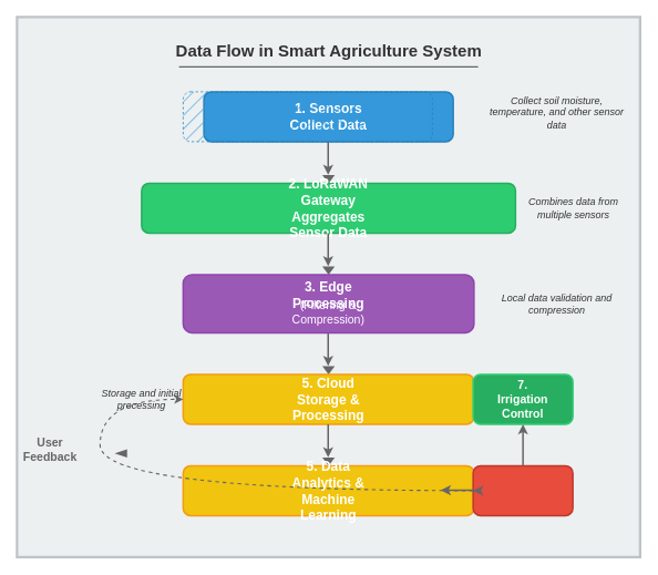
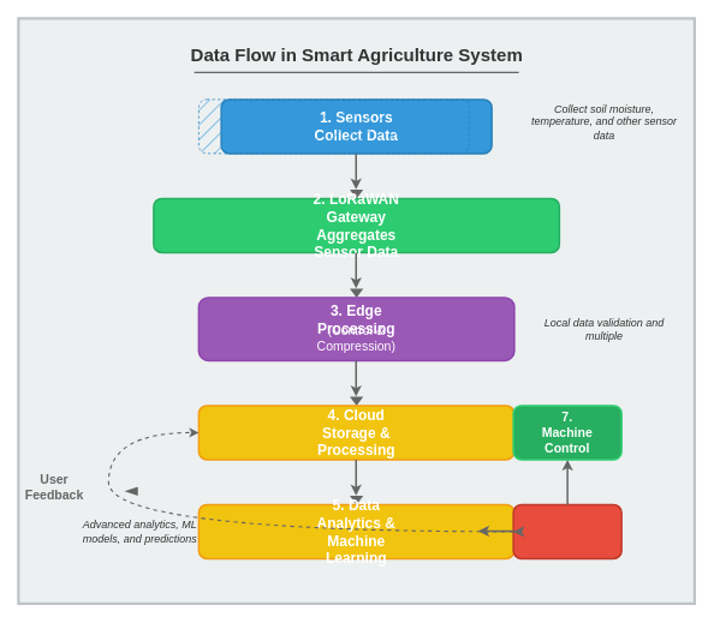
  <mxCell id="0" />
  <mxCell id="1" parent="0" />
  <mxCell id="2" value="" style="rounded=0;whiteSpace=wrap;html=1;fillColor=#ecf0f1;strokeColor=#bdc3c7;strokeWidth=3;" vertex="1" parent="1"><mxGeometry x="20" y="20" width="750" height="650" as="geometry" /></mxCell>
  <mxCell id="3" value="&lt;font style=&quot;font-size: 20px;&quot; color=&quot;#333333&quot;&gt;&lt;b&gt;Data Flow in Smart Agriculture System&lt;/b&gt;&lt;/font&gt;" style="text;html=1;align=center;verticalAlign=middle;resizable=0;points=[];autosize=1;strokeColor=none;fillColor=none;" vertex="1" parent="1"><mxGeometry x="215" y="40" width="360" height="40" as="geometry" /></mxCell>
  <mxCell id="4" value="" style="endArrow=none;html=1;rounded=0;strokeWidth=1.5;fontColor=#666666;strokeColor=#666666;" edge="1" parent="1"><mxGeometry width="50" height="50" relative="1" as="geometry"><mxPoint x="215" y="80" as="sourcePoint" /><mxPoint x="575" y="80" as="targetPoint" /></mxGeometry></mxCell>
  <mxCell id="5" value="" style="rounded=1;whiteSpace=wrap;html=1;fillColor=#3498db;strokeColor=#2980b9;strokeWidth=2;" vertex="1" parent="1"><mxGeometry x="245" y="110" width="300" height="60" as="geometry" /></mxCell>
  <mxCell id="6" value="&lt;font style=&quot;font-size: 16px;&quot; color=&quot;#ffffff&quot;&gt;&lt;b&gt;1. Sensors Collect Data&lt;/b&gt;&lt;/font&gt;" style="text;html=1;strokeColor=none;fillColor=none;align=center;verticalAlign=middle;whiteSpace=wrap;rounded=0;" vertex="1" parent="1"><mxGeometry x="345" y="125" width="100" height="30" as="geometry" /></mxCell>
  <mxCell id="7" value="" style="endArrow=classic;html=1;rounded=0;strokeWidth=2;fontColor=#666666;strokeColor=#666666;" edge="1" parent="1"><mxGeometry width="50" height="50" relative="1" as="geometry"><mxPoint x="394.5" y="170" as="sourcePoint" /><mxPoint x="394.5" y="210" as="targetPoint" /></mxGeometry></mxCell>
  <mxCell id="8" value="" style="shape=triangle;direction=south;fillColor=#666666;strokeColor=none;" vertex="1" parent="1"><mxGeometry x="387.5" y="210" width="15" height="10" as="geometry" /></mxCell>
  <mxCell id="9" value="" style="rounded=1;whiteSpace=wrap;html=1;fillColor=#2ecc71;strokeColor=#27ae60;strokeWidth=2;" vertex="1" parent="1"><mxGeometry x="170" y="220" width="450" height="60" as="geometry" /></mxCell>
  <mxCell id="10" value="&lt;font style=&quot;font-size: 16px;&quot; color=&quot;#ffffff&quot;&gt;&lt;b&gt;2. LoRaWAN Gateway Aggregates Sensor Data&lt;/b&gt;&lt;/font&gt;" style="text;html=1;strokeColor=none;fillColor=none;align=center;verticalAlign=middle;whiteSpace=wrap;rounded=0;" vertex="1" parent="1"><mxGeometry x="335" y="235" width="120" height="30" as="geometry" /></mxCell>
  <mxCell id="11" value="" style="endArrow=classic;html=1;rounded=0;strokeWidth=2;fontColor=#666666;strokeColor=#666666;" edge="1" parent="1"><mxGeometry width="50" height="50" relative="1" as="geometry"><mxPoint x="394.5" y="280" as="sourcePoint" /><mxPoint x="394.5" y="320" as="targetPoint" /></mxGeometry></mxCell>
  <mxCell id="12" value="" style="shape=triangle;direction=south;fillColor=#666666;strokeColor=none;" vertex="1" parent="1"><mxGeometry x="387.5" y="320" width="15" height="10" as="geometry" /></mxCell>
  <mxCell id="13" value="" style="rounded=1;whiteSpace=wrap;html=1;fillColor=#9b59b6;strokeColor=#8e44ad;strokeWidth=2;" vertex="1" parent="1"><mxGeometry x="220" y="330" width="350" height="70" as="geometry" /></mxCell>
  <mxCell id="14" value="&lt;font style=&quot;font-size: 16px;&quot; color=&quot;#ffffff&quot;&gt;&lt;b&gt;3. Edge Processing&lt;/b&gt;&lt;/font&gt;" style="text;html=1;strokeColor=none;fillColor=none;align=center;verticalAlign=middle;whiteSpace=wrap;rounded=0;" vertex="1" parent="1"><mxGeometry x="345" y="340" width="100" height="30" as="geometry" /></mxCell>
- <mxCell id="15" value="&lt;font style=&quot;font-size: 14px;&quot; color=&quot;#ffffff&quot;&gt;(Filtering &amp;amp; Compression)&lt;/font&gt;" style="text;html=1;strokeColor=none;fillColor=none;align=center;verticalAlign=middle;whiteSpace=wrap;rounded=0;" vertex="1" parent="1"><mxGeometry x="345" y="360" width="100" height="30" as="geometry" /></mxCell>
+ <mxCell id="15" value="&lt;font style=&quot;font-size: 14px;&quot; color=&quot;#ffffff&quot;&gt;(Control &amp;amp; Compression)&lt;/font&gt;" style="text;html=1;strokeColor=none;fillColor=none;align=center;verticalAlign=middle;whiteSpace=wrap;rounded=0;" vertex="1" parent="1"><mxGeometry x="345" y="360" width="100" height="30" as="geometry" /></mxCell>
  <mxCell id="16" value="" style="endArrow=classic;html=1;rounded=0;strokeWidth=2;fontColor=#666666;strokeColor=#666666;" edge="1" parent="1"><mxGeometry width="50" height="50" relative="1" as="geometry"><mxPoint x="394.5" y="400" as="sourcePoint" /><mxPoint x="394.5" y="440" as="targetPoint" /></mxGeometry></mxCell>
  <mxCell id="17" value="" style="shape=triangle;direction=south;fillColor=#666666;strokeColor=none;" vertex="1" parent="1"><mxGeometry x="387.5" y="440" width="15" height="10" as="geometry" /></mxCell>
  <mxCell id="18" value="" style="rounded=1;whiteSpace=wrap;html=1;fillColor=#f1c40f;strokeColor=#f39c12;strokeWidth=2;" vertex="1" parent="1"><mxGeometry x="220" y="450" width="350" height="60" as="geometry" /></mxCell>
- <mxCell id="19" value="&lt;font style=&quot;font-size: 16px;&quot; color=&quot;#ffffff&quot;&gt;&lt;b&gt;5. Cloud Storage &amp;amp; Processing&lt;/b&gt;&lt;/font&gt;" style="text;html=1;strokeColor=none;fillColor=none;align=center;verticalAlign=middle;whiteSpace=wrap;rounded=0;" vertex="1" parent="1"><mxGeometry x="345" y="465" width="100" height="30" as="geometry" /></mxCell>
+ <mxCell id="19" value="&lt;font style=&quot;font-size: 16px;&quot; color=&quot;#ffffff&quot;&gt;&lt;b&gt;4. Cloud Storage &amp;amp; Processing&lt;/b&gt;&lt;/font&gt;" style="text;html=1;strokeColor=none;fillColor=none;align=center;verticalAlign=middle;whiteSpace=wrap;rounded=0;" vertex="1" parent="1"><mxGeometry x="345" y="465" width="100" height="30" as="geometry" /></mxCell>
  <mxCell id="20" value="" style="endArrow=classic;html=1;rounded=0;strokeWidth=2;fontColor=#666666;strokeColor=#666666;" edge="1" parent="1"><mxGeometry width="50" height="50" relative="1" as="geometry"><mxPoint x="394.5" y="510" as="sourcePoint" /><mxPoint x="394.5" y="550" as="targetPoint" /></mxGeometry></mxCell>
  <mxCell id="21" value="" style="shape=triangle;direction=south;fillColor=#666666;strokeColor=none;" vertex="1" parent="1"><mxGeometry x="387.5" y="550" width="15" height="10" as="geometry" /></mxCell>
  <mxCell id="22" value="" style="rounded=1;whiteSpace=wrap;html=1;fillColor=#f1c40f;strokeColor=#f39c12;strokeWidth=2;" vertex="1" parent="1"><mxGeometry x="220" y="560" width="350" height="60" as="geometry" /></mxCell>
  <mxCell id="23" value="&lt;font style=&quot;font-size: 16px;&quot; color=&quot;#ffffff&quot;&gt;&lt;b&gt;5. Data Analytics &amp;amp; Machine Learning&lt;/b&gt;&lt;/font&gt;" style="text;html=1;strokeColor=none;fillColor=none;align=center;verticalAlign=middle;whiteSpace=wrap;rounded=0;" vertex="1" parent="1"><mxGeometry x="345" y="575" width="100" height="30" as="geometry" /></mxCell>
  <mxCell id="24" value="" style="rounded=1;whiteSpace=wrap;html=1;fillColor=#e74c3c;strokeColor=#c0392b;strokeWidth=2;" vertex="1" parent="1"><mxGeometry x="569" y="560" width="120" height="60" as="geometry" /></mxCell>
  <mxCell id="25" value="" style="endArrow=classic;html=1;rounded=0;strokeWidth=2;fontColor=#666666;strokeColor=#666666;" edge="1" parent="1"><mxGeometry width="50" height="50" relative="1" as="geometry"><mxPoint x="570" y="589.5" as="sourcePoint" /><mxPoint x="530" y="589.5" as="targetPoint" /></mxGeometry></mxCell>
  <mxCell id="26" value="" style="curved=1;endArrow=classic;html=1;rounded=0;strokeWidth=1.5;fontColor=#666666;strokeColor=#666666;dashed=1;exitX=0;exitY=0.5;exitDx=0;exitDy=0;entryX=0;entryY=0.5;entryDx=0;entryDy=0;" edge="1" parent="1" source="24" target="18"><mxGeometry width="50" height="50" relative="1" as="geometry"><mxPoint x="370" y="400" as="sourcePoint" /><mxPoint x="420" y="350" as="targetPoint" /><Array as="points"><mxPoint x="120" y="590" /><mxPoint x="120" y="480" /></Array></mxGeometry></mxCell>
  <mxCell id="27" value="&lt;font style=&quot;font-size: 14px;&quot; color=&quot;#666666&quot;&gt;&lt;b&gt;User Feedback&lt;/b&gt;&lt;/font&gt;" style="text;html=1;strokeColor=none;fillColor=none;align=center;verticalAlign=middle;whiteSpace=wrap;rounded=0;direction=west;" vertex="1" parent="1"><mxGeometry x="30" y="525" width="60" height="30" as="geometry" /></mxCell>
  <mxCell id="28" value="" style="shape=triangle;direction=west;fillColor=#666666;strokeColor=none;" vertex="1" parent="1"><mxGeometry x="137.5" y="540" width="15" height="10" as="geometry" /></mxCell>
  <mxCell id="29" value="" style="rounded=1;whiteSpace=wrap;html=1;fillColor=#3498db;strokeColor=#2980b9;strokeWidth=1;dashed=1;strokeDashPattern=1 1;fillStyle=hatch;gradientColor=none;" vertex="1" parent="1"><mxGeometry x="220" y="110" width="300" height="60" as="geometry" /></mxCell>
  <mxCell id="30" value="" style="endArrow=classic;html=1;rounded=0;strokeWidth=2;fontColor=#666666;strokeColor=#666666;exitX=1;exitY=0.5;exitDx=0;exitDy=0;entryX=0;entryY=0.5;entryDx=0;entryDy=0;" edge="1" parent="1" source="22" target="24"><mxGeometry width="50" height="50" relative="1" as="geometry"><mxPoint x="404.5" y="520" as="sourcePoint" /><mxPoint x="404.5" y="560" as="targetPoint" /></mxGeometry></mxCell>
  <mxCell id="31" value="" style="rounded=1;whiteSpace=wrap;html=1;fillColor=#27ae60;strokeColor=#2ecc71;strokeWidth=2;" vertex="1" parent="1"><mxGeometry x="569" y="450" width="120" height="60" as="geometry" /></mxCell>
- <mxCell id="32" value="&lt;font style=&quot;font-size: 14px;&quot; color=&quot;#ffffff&quot;&gt;&lt;b&gt;7. Irrigation Control&lt;/b&gt;&lt;/font&gt;" style="text;html=1;strokeColor=none;fillColor=none;align=center;verticalAlign=middle;whiteSpace=wrap;rounded=0;" vertex="1" parent="1"><mxGeometry x="599" y="465" width="60" height="30" as="geometry" /></mxCell>
+ <mxCell id="32" value="&lt;font style=&quot;font-size: 14px;&quot; color=&quot;#ffffff&quot;&gt;&lt;b&gt;7. Machine Control&lt;/b&gt;&lt;/font&gt;" style="text;html=1;strokeColor=none;fillColor=none;align=center;verticalAlign=middle;whiteSpace=wrap;rounded=0;" vertex="1" parent="1"><mxGeometry x="599" y="465" width="60" height="30" as="geometry" /></mxCell>
  <mxCell id="33" value="" style="endArrow=classic;html=1;rounded=0;strokeWidth=2;fontColor=#666666;strokeColor=#666666;entryX=0.5;entryY=1;entryDx=0;entryDy=0;exitX=0.5;exitY=0;exitDx=0;exitDy=0;" edge="1" parent="1" source="24" target="31"><mxGeometry width="50" height="50" relative="1" as="geometry"><mxPoint x="580" y="599.5" as="sourcePoint" /><mxPoint x="540" y="599.5" as="targetPoint" /></mxGeometry></mxCell>
  <mxCell id="34" value="&lt;font style=&quot;font-size: 12px;&quot; color=&quot;#333333&quot;&gt;&lt;i&gt;Collect soil moisture, temperature, and other sensor data&lt;/i&gt;&lt;/font&gt;" style="text;html=1;strokeColor=none;fillColor=none;align=center;verticalAlign=middle;whiteSpace=wrap;rounded=0;" vertex="1" parent="1"><mxGeometry x="580" y="120" width="180" height="30" as="geometry" /></mxCell>
- <mxCell id="35" value="&lt;font style=&quot;font-size: 12px;&quot; color=&quot;#333333&quot;&gt;&lt;i&gt;Combines data from multiple sensors&lt;/i&gt;&lt;/font&gt;" style="text;html=1;strokeColor=none;fillColor=none;align=center;verticalAlign=middle;whiteSpace=wrap;rounded=0;" vertex="1" parent="1"><mxGeometry x="620" y="235" width="140" height="30" as="geometry" /></mxCell>
- <mxCell id="36" value="&lt;font style=&quot;font-size: 12px;&quot; color=&quot;#333333&quot;&gt;&lt;i&gt;Local data validation and compression&lt;/i&gt;&lt;/font&gt;" style="text;html=1;strokeColor=none;fillColor=none;align=center;verticalAlign=middle;whiteSpace=wrap;rounded=0;" vertex="1" parent="1"><mxGeometry x="590" y="350" width="160" height="30" as="geometry" /></mxCell>
- <mxCell id="37" value="&lt;font style=&quot;font-size: 12px;&quot; color=&quot;#333333&quot;&gt;&lt;i&gt;Storage and initial processing&lt;/i&gt;&lt;/font&gt;" style="text;html=1;strokeColor=none;fillColor=none;align=center;verticalAlign=middle;whiteSpace=wrap;rounded=0;" vertex="1" parent="1"><mxGeometry x="120" y="465" width="100" height="30" as="geometry" /></mxCell>
+ <mxCell id="36" value="&lt;font style=&quot;font-size: 12px;&quot; color=&quot;#333333&quot;&gt;&lt;i&gt;Local data validation and multiple&lt;/i&gt;&lt;/font&gt;" style="text;html=1;strokeColor=none;fillColor=none;align=center;verticalAlign=middle;whiteSpace=wrap;rounded=0;" vertex="1" parent="1"><mxGeometry x="590" y="350" width="160" height="30" as="geometry" /></mxCell>
+ <mxCell id="38" value="&lt;font style=&quot;font-size: 12px;&quot; color=&quot;#333333&quot;&gt;&lt;i&gt;Advanced analytics, ML models, and predictions&lt;/i&gt;&lt;/font&gt;" style="text;html=1;strokeColor=none;fillColor=none;align=center;verticalAlign=middle;whiteSpace=wrap;rounded=0;" vertex="1" parent="1"><mxGeometry x="90" y="575" width="130" height="30" as="geometry" /></mxCell>
